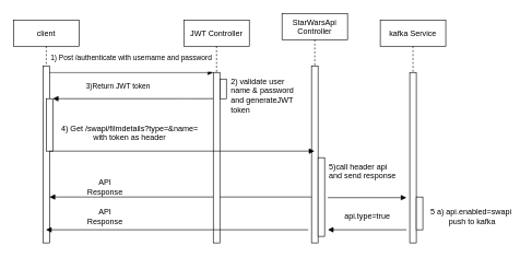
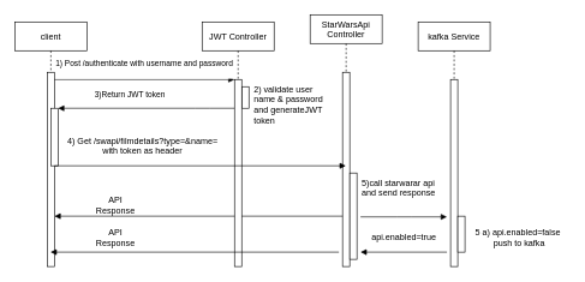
  <mxCell id="0" />
  <mxCell id="1" parent="0" />
  <mxCell id="2" value="client" style="shape=umlLifeline;perimeter=lifelinePerimeter;container=1;collapsible=0;recursiveResize=0;rounded=0;shadow=0;strokeWidth=1;" parent="1" vertex="1"><mxGeometry x="20" y="30" width="100" height="340" as="geometry" /></mxCell>
  <mxCell id="3" value="" style="points=[];perimeter=orthogonalPerimeter;rounded=0;shadow=0;strokeWidth=1;" parent="2" vertex="1"><mxGeometry x="45" y="70" width="10" height="270" as="geometry" /></mxCell>
  <mxCell id="4" value="" style="points=[];perimeter=orthogonalPerimeter;rounded=0;shadow=0;strokeWidth=1;" parent="2" vertex="1"><mxGeometry x="50" y="120" width="10" height="80" as="geometry" /></mxCell>
  <mxCell id="5" value="JWT Controller" style="shape=umlLifeline;perimeter=lifelinePerimeter;container=1;collapsible=0;recursiveResize=0;rounded=0;shadow=0;strokeWidth=1;" parent="1" vertex="1"><mxGeometry x="280" y="30" width="100" height="300" as="geometry" /></mxCell>
  <mxCell id="6" value="" style="points=[];perimeter=orthogonalPerimeter;rounded=0;shadow=0;strokeWidth=1;" vertex="1" parent="5"><mxGeometry x="55" y="90" width="10" height="30" as="geometry" /></mxCell>
  <mxCell id="7" value="" style="verticalAlign=bottom;endArrow=block;shadow=0;strokeWidth=1;" edge="1" parent="5"><mxGeometry x="0.184" y="-10" relative="1" as="geometry"><mxPoint x="210.5" y="270" as="sourcePoint" /><mxPoint x="-205" y="270" as="targetPoint" /><mxPoint as="offset" /></mxGeometry></mxCell>
  <mxCell id="8" value="1) Post /authenticate with username and password&#10;" style="verticalAlign=bottom;endArrow=block;entryX=0;entryY=0;shadow=0;strokeWidth=1;" parent="1" source="3" target="10" edge="1"><mxGeometry relative="1" as="geometry"><mxPoint x="175" y="110" as="sourcePoint" /></mxGeometry></mxCell>
  <mxCell id="9" value="3)Return JWT token" style="verticalAlign=bottom;endArrow=block;entryX=1;entryY=0;shadow=0;strokeWidth=1;" parent="1" source="10" target="4" edge="1"><mxGeometry x="0.184" y="-10" relative="1" as="geometry"><mxPoint x="140" y="150" as="sourcePoint" /><Array as="points"><mxPoint x="280" y="150" /></Array><mxPoint as="offset" /></mxGeometry></mxCell>
  <mxCell id="10" value="" style="points=[];perimeter=orthogonalPerimeter;rounded=0;shadow=0;strokeWidth=1;" parent="1" vertex="1"><mxGeometry x="325" y="110" width="10" height="260" as="geometry" /></mxCell>
  <mxCell id="11" value="2) validate user name &amp;amp; password and generateJWT token" style="text;whiteSpace=wrap;html=1;" vertex="1" parent="1"><mxGeometry x="350" y="110" width="110" height="20" as="geometry" /></mxCell>
  <mxCell id="12" value="StarWarsApi&#10;Controller" style="shape=umlLifeline;perimeter=lifelinePerimeter;container=1;collapsible=0;recursiveResize=0;rounded=0;shadow=0;strokeWidth=1;" vertex="1" parent="1"><mxGeometry x="430" y="20" width="100" height="350" as="geometry" /></mxCell>
  <mxCell id="13" value="" style="points=[];perimeter=orthogonalPerimeter;rounded=0;shadow=0;strokeWidth=1;" vertex="1" parent="12"><mxGeometry x="45" y="80" width="10" height="270" as="geometry" /></mxCell>
  <mxCell id="14" value="" style="points=[];perimeter=orthogonalPerimeter;rounded=0;shadow=0;strokeWidth=1;" vertex="1" parent="12"><mxGeometry x="55" y="220" width="10" height="120" as="geometry" /></mxCell>
  <mxCell id="15" value="" style="verticalAlign=bottom;endArrow=block;shadow=0;strokeWidth=1;" edge="1" parent="12" target="2"><mxGeometry x="0.184" y="-10" relative="1" as="geometry"><mxPoint x="40" y="330" as="sourcePoint" /><mxPoint x="-85" y="330" as="targetPoint" /><mxPoint as="offset" /></mxGeometry></mxCell>
- <mxCell id="16" value="5)call header api and send response" style="text;whiteSpace=wrap;html=1;" vertex="1" parent="1"><mxGeometry x="500" y="240" width="110" height="20" as="geometry" /></mxCell>
+ <mxCell id="16" value="5)call starwarar api and send response" style="text;whiteSpace=wrap;html=1;" vertex="1" parent="1"><mxGeometry x="500" y="240" width="110" height="20" as="geometry" /></mxCell>
  <mxCell id="17" value="" style="verticalAlign=bottom;endArrow=block;shadow=0;strokeWidth=1;" edge="1" parent="1" target="12"><mxGeometry relative="1" as="geometry"><mxPoint x="75" y="230" as="sourcePoint" /><mxPoint x="325" y="230" as="targetPoint" /></mxGeometry></mxCell>
  <mxCell id="18" value="4) Get /swapi/filmdetails?type=&amp;amp;name=&lt;div style=&quot;padding: 0px; margin: 0px;&quot;&gt;with token as header&lt;/div&gt;&lt;div style=&quot;padding: 0px; margin: 0px;&quot;&gt;&lt;br&gt;&lt;/div&gt;" style="text;html=1;align=center;verticalAlign=middle;resizable=0;points=[];autosize=1;strokeColor=none;fillColor=none;" vertex="1" parent="1"><mxGeometry x="87" y="185" width="220" height="50" as="geometry" /></mxCell>
  <mxCell id="19" value="kafka Service" style="shape=umlLifeline;perimeter=lifelinePerimeter;container=1;collapsible=0;recursiveResize=0;rounded=0;shadow=0;strokeWidth=1;" vertex="1" parent="1"><mxGeometry x="580" y="30" width="100" height="340" as="geometry" /></mxCell>
  <mxCell id="20" value="" style="points=[];perimeter=orthogonalPerimeter;rounded=0;shadow=0;strokeWidth=1;" vertex="1" parent="19"><mxGeometry x="45" y="80" width="10" height="260" as="geometry" /></mxCell>
  <mxCell id="21" value="" style="verticalAlign=bottom;endArrow=block;shadow=0;strokeWidth=1;" edge="1" parent="19"><mxGeometry relative="1" as="geometry"><mxPoint x="-80" y="271" as="sourcePoint" /><mxPoint x="40" y="271" as="targetPoint" /><Array as="points"><mxPoint x="-20" y="271" /></Array></mxGeometry></mxCell>
  <mxCell id="22" value="" style="points=[];perimeter=orthogonalPerimeter;rounded=0;shadow=0;strokeWidth=1;" vertex="1" parent="19"><mxGeometry x="55" y="270" width="10" height="50" as="geometry" /></mxCell>
  <mxCell id="23" value="" style="verticalAlign=bottom;endArrow=block;shadow=0;strokeWidth=1;" edge="1" parent="19"><mxGeometry x="0.184" y="-10" relative="1" as="geometry"><mxPoint x="40" y="320" as="sourcePoint" /><mxPoint x="-80" y="320" as="targetPoint" /><mxPoint as="offset" /></mxGeometry></mxCell>
- <mxCell id="24" value="5 a) api.enabled=swapi&amp;nbsp;&lt;br&gt;&amp;nbsp;push to kafka&amp;nbsp;" style="text;html=1;align=center;verticalAlign=middle;resizable=0;points=[];autosize=1;strokeColor=none;fillColor=none;" vertex="1" parent="1"><mxGeometry x="650" y="315" width="140" height="30" as="geometry" /></mxCell>
+ <mxCell id="24" value="5 a) api.enabled=false&amp;nbsp;&lt;br&gt;&amp;nbsp;push to kafka&amp;nbsp;" style="text;html=1;align=center;verticalAlign=middle;resizable=0;points=[];autosize=1;strokeColor=none;fillColor=none;" vertex="1" parent="1"><mxGeometry x="650" y="315" width="140" height="30" as="geometry" /></mxCell>
  <mxCell id="25" value="API Response" style="text;html=1;strokeColor=none;fillColor=none;align=center;verticalAlign=middle;whiteSpace=wrap;rounded=0;" vertex="1" parent="1"><mxGeometry x="130" y="315" width="60" height="30" as="geometry" /></mxCell>
- <mxCell id="26" value="api.type=true" style="text;html=1;align=center;verticalAlign=middle;resizable=0;points=[];autosize=1;strokeColor=none;fillColor=none;" vertex="1" parent="1"><mxGeometry x="505" y="320" width="110" height="20" as="geometry" /></mxCell>
+ <mxCell id="26" value="api.enabled=true" style="text;html=1;align=center;verticalAlign=middle;resizable=0;points=[];autosize=1;strokeColor=none;fillColor=none;" vertex="1" parent="1"><mxGeometry x="505" y="320" width="110" height="20" as="geometry" /></mxCell>
  <mxCell id="27" value="API Response" style="text;html=1;strokeColor=none;fillColor=none;align=center;verticalAlign=middle;whiteSpace=wrap;rounded=0;" vertex="1" parent="1"><mxGeometry x="130" y="270" width="60" height="30" as="geometry" /></mxCell>
